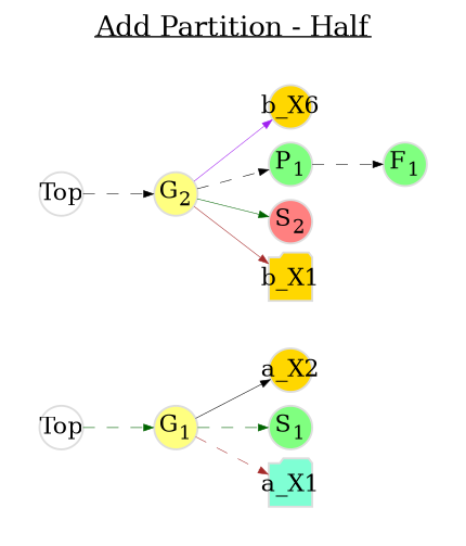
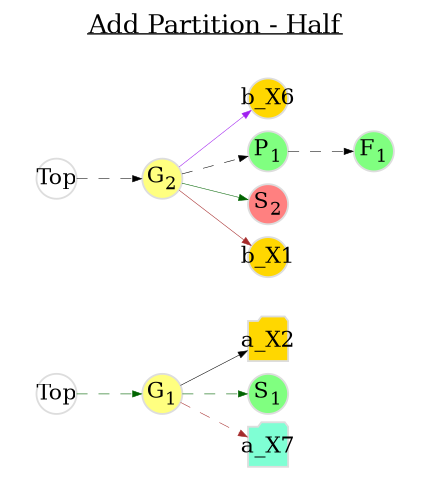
  digraph {
    bgcolor=white
    color=white
    label=<<U>Add Partition - Half</U>>
    labelloc=t
    nodesep=0.1
    rankdir=LR
    ranksep=0.5
    node [color="#DDDDDD" fixedsize=true fontsize=12 penwidth=1.0 style=filled fillcolor="#80ff80"]
    edge [arrowsize=0.5 color=black penwidth=0.3 style=dashed]
    n1 [height=0.3 label=<Top> style=solid width=0.3 fillcolor=""]
    n2 [fillcolor="#ffff80" height=0.3 label=<G<SUB>1</SUB>> width=0.3]
-   a_X1 [fillcolor=aquamarine height=0.3 shape=folder width=0.3]
+   a_X1 [fillcolor=aquamarine height=0.3 shape=folder width=0.3 label=a_X7]
    n4 [height=0.3 label=<S<SUB>1</SUB>> width=0.3]
-   a_X2 [fillcolor=gold height=0.3 shape=circle width=0.3]
+   a_X2 [fillcolor=gold height=0.3 shape=folder width=0.3]
    n6 [height=0.3 label=<Top> style=solid width=0.3 fillcolor=""]
    n7 [fillcolor="#ffff80" height=0.3 label=<G<SUB>2</SUB>> width=0.3]
-   b_X1 [fillcolor=gold height=0.3 shape=folder width=0.3]
+   b_X1 [fillcolor=gold height=0.3 shape=circle width=0.3]
    n9 [fillcolor="#ff8080" height=0.3 label=<S<SUB>2</SUB>> width=0.3]
    n10 [height=0.3 label=<P<SUB>1</SUB>> width=0.3]
    n11 [fillcolor=gold height=0.3 label=b_X6 shape=circle width=0.3]
    n12 [height=0.3 label=<F<SUB>1</SUB>> width=0.3]
    subgraph cluster_1 {
      color=transparent
      label=""
      n1
      n2
      a_X1
      n4
      a_X2
    }
    subgraph cluster_2 {
      color=transparent
      label=""
      n6
      n7
      b_X1
      n9
      n10
      n11
      n12
    }
    n1 -> n2 [color=darkgreen]
    n2 -> a_X1 [color=brown]
    n2 -> n4 [color=darkgreen]
    n2 -> a_X2 [style=solid]
    n6 -> n7
    n7 -> b_X1 [color=brown style=solid]
    n7 -> n9 [color=darkgreen style=solid]
    n7 -> n10
    n7 -> n11 [color=purple style=solid]
    n10 -> n12
  }
